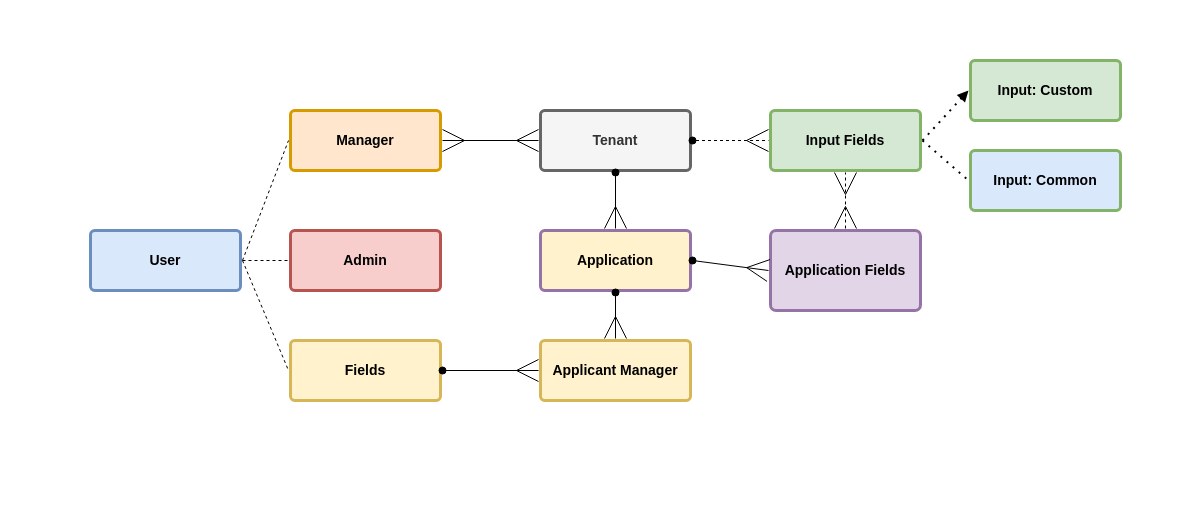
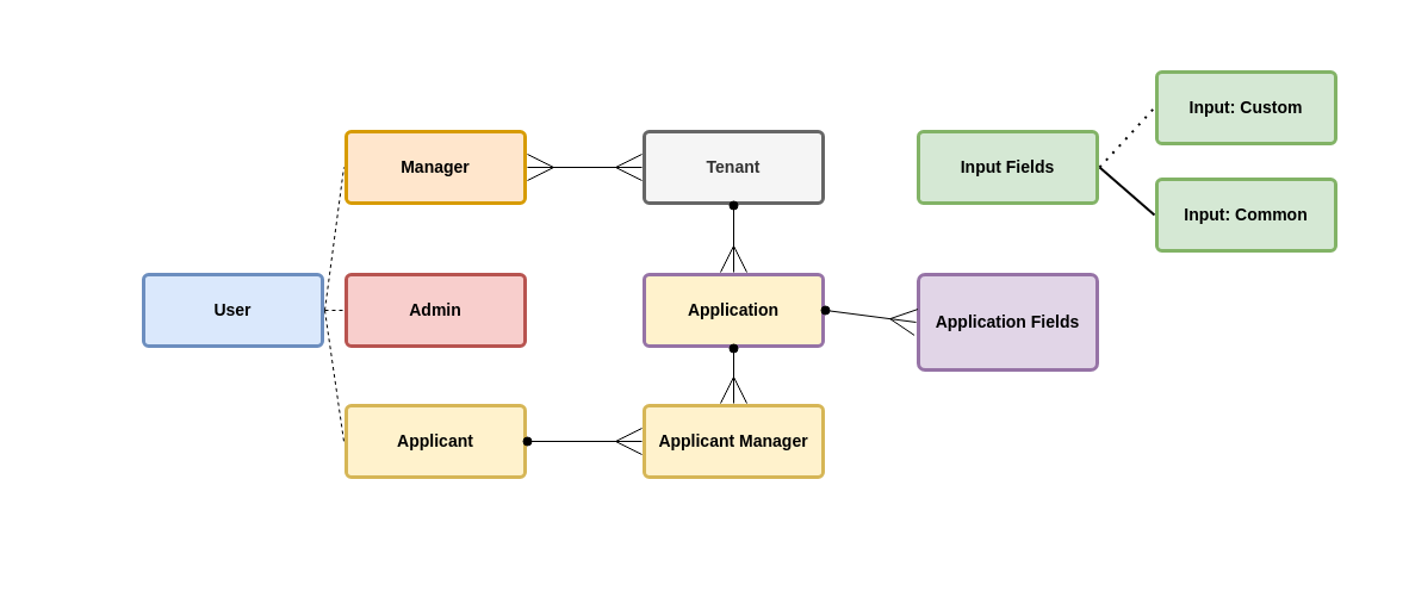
  <mxCell id="0" />
  <mxCell id="1" parent="0" />
  <mxCell id="2" value="" style="rounded=0;whiteSpace=wrap;html=1;strokeColor=#FFFFFF;movable=0;resizable=0;rotatable=0;deletable=0;editable=0;connectable=0;" parent="1" vertex="1"><mxGeometry x="20" y="20" width="1140" height="470" as="geometry" /></mxCell>
  <mxCell id="3" value="Admin" style="rounded=1;whiteSpace=wrap;html=1;shadow=0;labelBackgroundColor=none;strokeColor=#b85450;strokeWidth=3;fillColor=#f8cecc;fontFamily=Helvetica;fontSize=14;align=center;spacing=5;fontStyle=1;arcSize=7;perimeterSpacing=2;" parent="1" vertex="1"><mxGeometry x="290" y="230" width="150" height="60" as="geometry" /></mxCell>
  <mxCell id="4" value="Manager" style="rounded=1;whiteSpace=wrap;html=1;shadow=0;labelBackgroundColor=none;strokeColor=#d79b00;strokeWidth=3;fillColor=#ffe6cc;fontFamily=Helvetica;fontSize=14;align=center;spacing=5;fontStyle=1;arcSize=7;perimeterSpacing=2;" parent="1" vertex="1"><mxGeometry x="290" y="110" width="150" height="60" as="geometry" /></mxCell>
  <mxCell id="5" value="Tenant" style="rounded=1;whiteSpace=wrap;html=1;shadow=0;labelBackgroundColor=none;strokeColor=#666666;strokeWidth=3;fillColor=#f5f5f5;fontFamily=Helvetica;fontSize=14;fontColor=#333333;align=center;spacing=5;fontStyle=1;arcSize=7;perimeterSpacing=2;" parent="1" vertex="1"><mxGeometry x="540" y="110" width="150" height="60" as="geometry" /></mxCell>
- <mxCell id="6" value="Fields" style="rounded=1;whiteSpace=wrap;html=1;shadow=0;labelBackgroundColor=none;strokeColor=#d6b656;strokeWidth=3;fillColor=#fff2cc;fontFamily=Helvetica;fontSize=14;align=center;spacing=5;fontStyle=1;arcSize=7;perimeterSpacing=2;" parent="1" vertex="1"><mxGeometry x="290" y="340" width="150" height="60" as="geometry" /></mxCell>
+ <mxCell id="6" value="Applicant" style="rounded=1;whiteSpace=wrap;html=1;shadow=0;labelBackgroundColor=none;strokeColor=#d6b656;strokeWidth=3;fillColor=#fff2cc;fontFamily=Helvetica;fontSize=14;align=center;spacing=5;fontStyle=1;arcSize=7;perimeterSpacing=2;" parent="1" vertex="1"><mxGeometry x="290" y="340" width="150" height="60" as="geometry" /></mxCell>
  <mxCell id="7" value="Input Fields" style="rounded=1;whiteSpace=wrap;html=1;shadow=0;labelBackgroundColor=none;strokeColor=#82b366;strokeWidth=3;fillColor=#d5e8d4;fontFamily=Helvetica;fontSize=14;align=center;spacing=5;fontStyle=1;arcSize=7;perimeterSpacing=2;" parent="1" vertex="1"><mxGeometry x="770" y="110" width="150" height="60" as="geometry" /></mxCell>
  <mxCell id="8" value="Application" style="rounded=1;whiteSpace=wrap;html=1;shadow=0;labelBackgroundColor=none;strokeColor=#9673a6;strokeWidth=3;fillColor=#fff2cc;fontFamily=Helvetica;fontSize=14;align=center;spacing=5;fontStyle=1;arcSize=7;perimeterSpacing=2;" parent="1" vertex="1"><mxGeometry x="540" y="230" width="150" height="60" as="geometry" /></mxCell>
- <mxCell id="9" value="User" style="rounded=1;whiteSpace=wrap;html=1;shadow=0;labelBackgroundColor=none;strokeWidth=3;fillColor=#dae8fc;fontFamily=Helvetica;fontSize=14;align=center;spacing=5;fontStyle=1;arcSize=7;perimeterSpacing=2;strokeColor=#6c8ebf;" parent="1" vertex="1"><mxGeometry x="90" y="230" width="150" height="60" as="geometry" /></mxCell>
+ <mxCell id="9" value="User" style="rounded=1;whiteSpace=wrap;html=1;shadow=0;labelBackgroundColor=none;strokeWidth=3;fillColor=#dae8fc;fontFamily=Helvetica;fontSize=14;align=center;spacing=5;fontStyle=1;arcSize=7;perimeterSpacing=2;strokeColor=#6c8ebf;" parent="1" vertex="1"><mxGeometry x="120" y="230" width="150" height="60" as="geometry" /></mxCell>
  <mxCell id="10" value="" style="endArrow=ERmany;html=1;entryX=1;entryY=0.5;entryDx=0;entryDy=0;startArrow=ERmany;startFill=0;endFill=0;endSize=20;startSize=20;exitX=0;exitY=0.5;exitDx=0;exitDy=0;" parent="1" source="5" target="4" edge="1"><mxGeometry width="50" height="50" relative="1" as="geometry"><mxPoint x="580" y="330" as="sourcePoint" /><mxPoint x="690" y="270" as="targetPoint" /></mxGeometry></mxCell>
- <mxCell id="11" value="" style="endArrow=ERmany;html=1;exitX=1;exitY=0.5;exitDx=0;exitDy=0;entryX=0;entryY=0.5;entryDx=0;entryDy=0;startArrow=oval;startFill=1;endFill=0;endSize=20;startSize=7;dashed=1;" parent="1" source="5" target="7" edge="1"><mxGeometry width="50" height="50" relative="1" as="geometry"><mxPoint x="452" y="270" as="sourcePoint" /><mxPoint x="558" y="270" as="targetPoint" /></mxGeometry></mxCell>
  <mxCell id="12" value="Application Fields" style="rounded=1;whiteSpace=wrap;html=1;shadow=0;labelBackgroundColor=none;strokeColor=#9673a6;strokeWidth=3;fillColor=#e1d5e7;fontFamily=Helvetica;fontSize=14;align=center;spacing=5;fontStyle=1;arcSize=7;perimeterSpacing=2;" parent="1" vertex="1"><mxGeometry x="770" y="230" width="150" height="80" as="geometry" /></mxCell>
  <mxCell id="13" value="" style="endArrow=ERmany;html=1;exitX=0.5;exitY=1;exitDx=0;exitDy=0;entryX=0.5;entryY=0;entryDx=0;entryDy=0;startArrow=oval;startFill=1;endFill=0;endSize=20;startSize=7;" parent="1" source="5" target="8" edge="1"><mxGeometry width="50" height="50" relative="1" as="geometry"><mxPoint x="452" y="270" as="sourcePoint" /><mxPoint x="558" y="270" as="targetPoint" /></mxGeometry></mxCell>
  <mxCell id="14" value="" style="endArrow=none;dashed=1;html=1;startSize=13;endSize=23;exitX=1;exitY=0.5;exitDx=0;exitDy=0;entryX=0;entryY=0.5;entryDx=0;entryDy=0;" parent="1" source="9" target="3" edge="1"><mxGeometry width="50" height="50" relative="1" as="geometry"><mxPoint x="640" y="320" as="sourcePoint" /><mxPoint x="690" y="270" as="targetPoint" /></mxGeometry></mxCell>
  <mxCell id="15" value="" style="endArrow=none;dashed=1;html=1;startSize=13;endSize=23;exitX=1;exitY=0.5;exitDx=0;exitDy=0;entryX=0;entryY=0.5;entryDx=0;entryDy=0;" parent="1" source="9" target="4" edge="1"><mxGeometry width="50" height="50" relative="1" as="geometry"><mxPoint x="252" y="270" as="sourcePoint" /><mxPoint x="298" y="180" as="targetPoint" /></mxGeometry></mxCell>
  <mxCell id="16" value="" style="endArrow=none;dashed=1;html=1;startSize=13;endSize=23;exitX=1;exitY=0.5;exitDx=0;exitDy=0;entryX=0;entryY=0.5;entryDx=0;entryDy=0;" parent="1" source="9" target="6" edge="1"><mxGeometry width="50" height="50" relative="1" as="geometry"><mxPoint x="252" y="270" as="sourcePoint" /><mxPoint x="298" y="270" as="targetPoint" /></mxGeometry></mxCell>
  <mxCell id="17" value="Applicant Manager" style="rounded=1;whiteSpace=wrap;html=1;shadow=0;labelBackgroundColor=none;strokeColor=#d6b656;strokeWidth=3;fillColor=#fff2cc;fontFamily=Helvetica;fontSize=14;align=center;spacing=5;fontStyle=1;arcSize=7;perimeterSpacing=2;" parent="1" vertex="1"><mxGeometry x="540" y="340" width="150" height="60" as="geometry" /></mxCell>
- <mxCell id="18" value="" style="endArrow=ERmany;html=1;entryX=0.5;entryY=1;entryDx=0;entryDy=0;startArrow=ERmany;startFill=0;endFill=0;endSize=20;startSize=20;exitX=0.5;exitY=0;exitDx=0;exitDy=0;dashed=1;" parent="1" source="12" target="7" edge="1"><mxGeometry width="50" height="50" relative="1" as="geometry"><mxPoint x="810" y="228" as="sourcePoint" /><mxPoint x="635" y="162" as="targetPoint" /></mxGeometry></mxCell>
  <mxCell id="19" value="" style="endArrow=ERmany;html=1;exitX=1;exitY=0.5;exitDx=0;exitDy=0;startArrow=oval;startFill=1;endFill=0;endSize=20;startSize=7;entryX=0;entryY=0.5;entryDx=0;entryDy=0;" parent="1" source="8" target="12" edge="1"><mxGeometry width="50" height="50" relative="1" as="geometry"><mxPoint x="712" y="270" as="sourcePoint" /><mxPoint x="770" y="270" as="targetPoint" /></mxGeometry></mxCell>
  <mxCell id="20" value="" style="endArrow=ERmany;html=1;exitX=0.5;exitY=1;exitDx=0;exitDy=0;entryX=0.5;entryY=0;entryDx=0;entryDy=0;startArrow=oval;startFill=1;endFill=0;endSize=20;startSize=7;" parent="1" source="8" target="17" edge="1"><mxGeometry width="50" height="50" relative="1" as="geometry"><mxPoint x="625" y="182" as="sourcePoint" /><mxPoint x="625" y="238" as="targetPoint" /></mxGeometry></mxCell>
  <mxCell id="21" value="" style="endArrow=ERmany;html=1;exitX=1;exitY=0.5;exitDx=0;exitDy=0;entryX=0;entryY=0.5;entryDx=0;entryDy=0;startArrow=oval;startFill=1;endFill=0;endSize=20;startSize=7;" parent="1" source="6" target="17" edge="1"><mxGeometry width="50" height="50" relative="1" as="geometry"><mxPoint x="625" y="182" as="sourcePoint" /><mxPoint x="625" y="238" as="targetPoint" /></mxGeometry></mxCell>
  <mxCell id="22" value="Input: Custom" style="rounded=1;whiteSpace=wrap;html=1;shadow=0;labelBackgroundColor=none;strokeColor=#82b366;strokeWidth=3;fillColor=#d5e8d4;fontFamily=Helvetica;fontSize=14;align=center;spacing=5;fontStyle=1;arcSize=7;perimeterSpacing=2;" parent="1" vertex="1"><mxGeometry x="970" y="60" width="150" height="60" as="geometry" /></mxCell>
- <mxCell id="23" value="Input: Common" style="rounded=1;whiteSpace=wrap;html=1;shadow=0;labelBackgroundColor=none;strokeColor=#82b366;strokeWidth=3;fillColor=#dae8fc;fontFamily=Helvetica;fontSize=14;align=center;spacing=5;fontStyle=1;arcSize=7;perimeterSpacing=2;" parent="1" vertex="1"><mxGeometry x="970" y="150" width="150" height="60" as="geometry" /></mxCell>
- <mxCell id="24" value="" style="endArrow=block;dashed=1;html=1;dashPattern=1 3;strokeWidth=2;entryX=0;entryY=0.5;entryDx=0;entryDy=0;exitX=1;exitY=0.5;exitDx=0;exitDy=0;" parent="1" source="7" target="22" edge="1"><mxGeometry width="50" height="50" relative="1" as="geometry"><mxPoint x="600" y="310" as="sourcePoint" /><mxPoint x="650" y="260" as="targetPoint" /></mxGeometry></mxCell>
- <mxCell id="25" value="" style="endArrow=none;dashed=1;html=1;dashPattern=1 3;strokeWidth=2;entryX=0;entryY=0.5;entryDx=0;entryDy=0;exitX=1;exitY=0.5;exitDx=0;exitDy=0;" parent="1" source="7" target="23" edge="1"><mxGeometry width="50" height="50" relative="1" as="geometry"><mxPoint x="932" y="150" as="sourcePoint" /><mxPoint x="978" y="100" as="targetPoint" /></mxGeometry></mxCell>
+ <mxCell id="23" value="Input: Common" style="rounded=1;whiteSpace=wrap;html=1;shadow=0;labelBackgroundColor=none;strokeColor=#82b366;strokeWidth=3;fillColor=#d5e8d4;fontFamily=Helvetica;fontSize=14;align=center;spacing=5;fontStyle=1;arcSize=7;perimeterSpacing=2;" parent="1" vertex="1"><mxGeometry x="970" y="150" width="150" height="60" as="geometry" /></mxCell>
+ <mxCell id="24" value="" style="endArrow=none;dashed=1;html=1;dashPattern=1 3;strokeWidth=2;entryX=0;entryY=0.5;entryDx=0;entryDy=0;exitX=1;exitY=0.5;exitDx=0;exitDy=0;" parent="1" source="7" target="22" edge="1"><mxGeometry width="50" height="50" relative="1" as="geometry"><mxPoint x="600" y="310" as="sourcePoint" /><mxPoint x="650" y="260" as="targetPoint" /></mxGeometry></mxCell>
+ <mxCell id="25" value="" style="endArrow=none;dashed=0;html=1;dashPattern=1 3;strokeWidth=2;entryX=0;entryY=0.5;entryDx=0;entryDy=0;exitX=1;exitY=0.5;exitDx=0;exitDy=0;" parent="1" source="7" target="23" edge="1"><mxGeometry width="50" height="50" relative="1" as="geometry"><mxPoint x="932" y="150" as="sourcePoint" /><mxPoint x="978" y="100" as="targetPoint" /></mxGeometry></mxCell>
